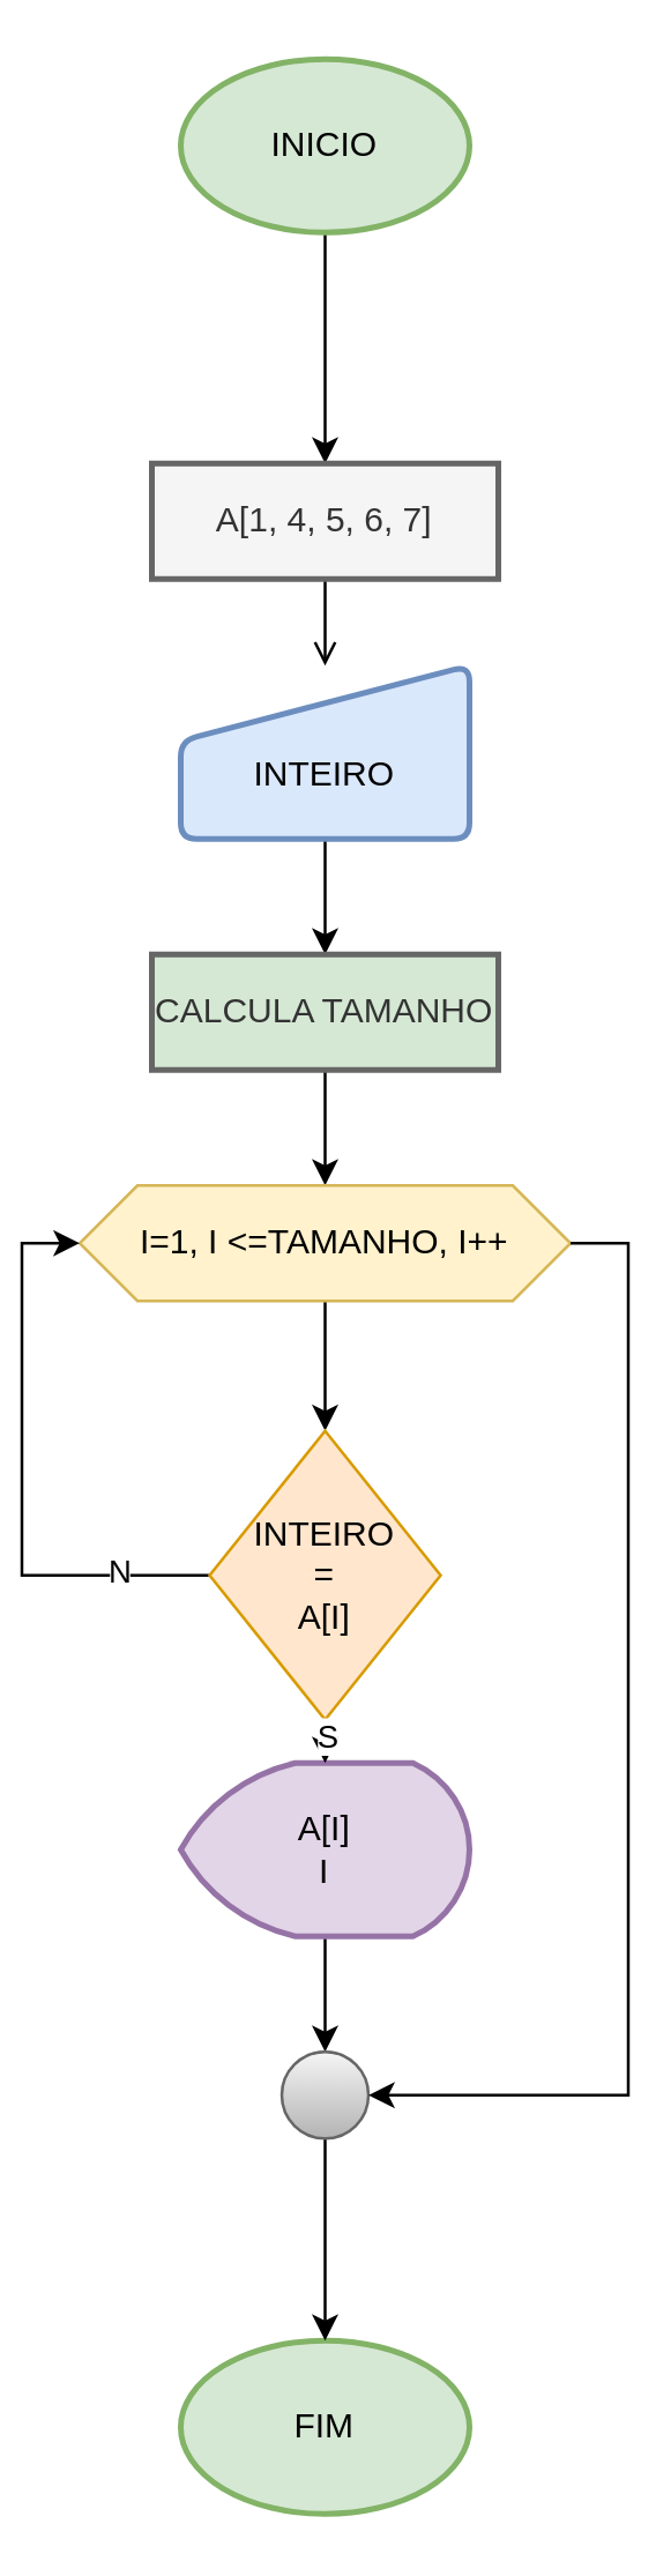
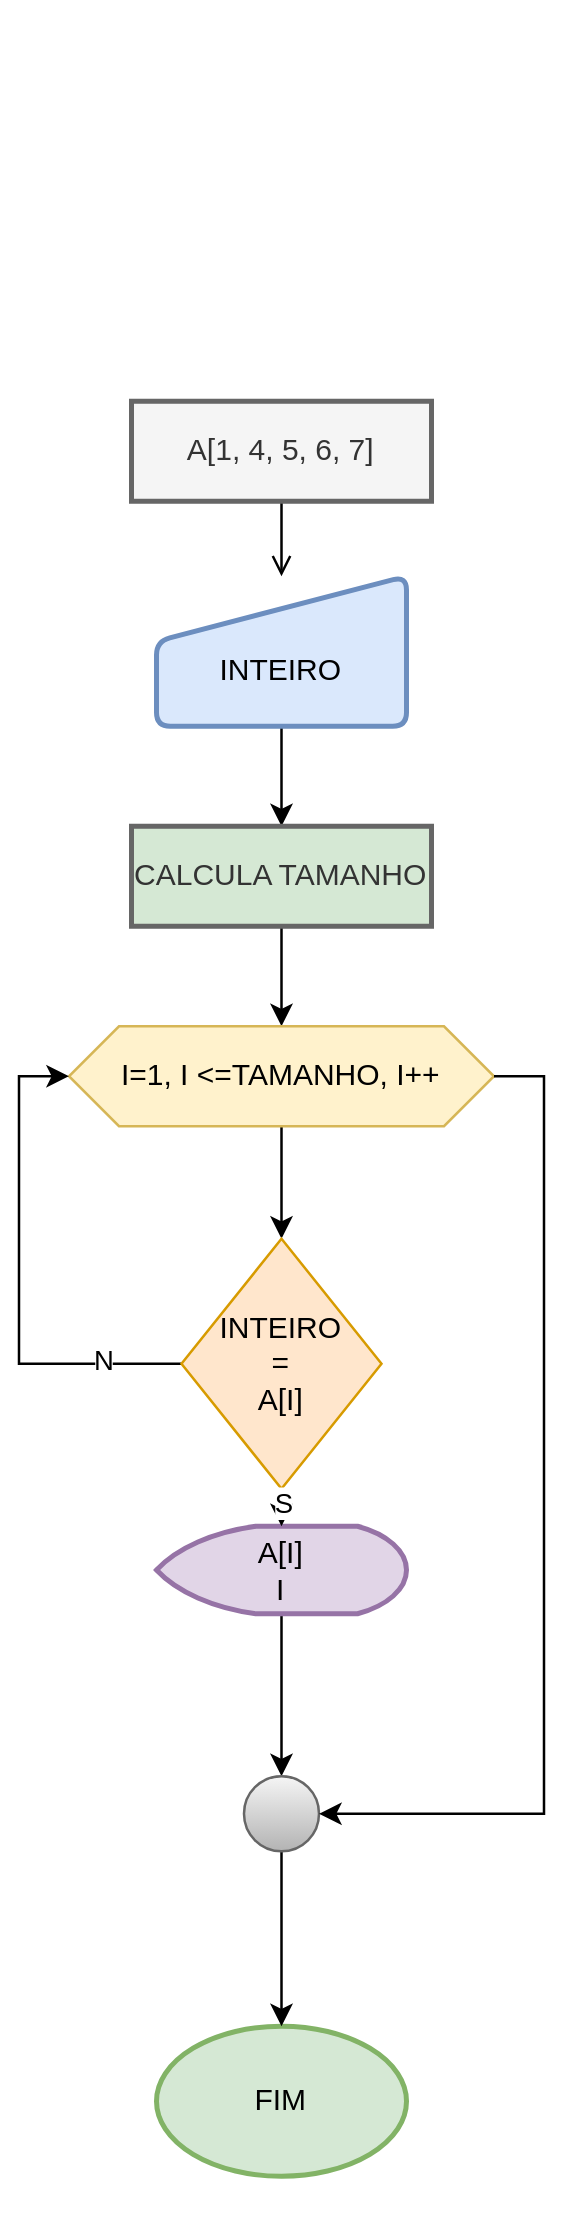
  <mxCell id="0" />
  <mxCell id="1" parent="0" />
- <mxCell id="2" value="" style="edgeStyle=orthogonalEdgeStyle;rounded=0;orthogonalLoop=1;jettySize=auto;html=1;" edge="1" parent="1" source="3" target="6"><mxGeometry relative="1" as="geometry" /></mxCell>
- <mxCell id="3" value="INICIO" style="strokeWidth=2;html=1;shape=mxgraph.flowchart.start_1;whiteSpace=wrap;fillColor=#d5e8d4;strokeColor=#82b366;" vertex="1" parent="1"><mxGeometry x="55" y="20" width="100" height="60" as="geometry" /></mxCell>
  <mxCell id="4" value="FIM" style="strokeWidth=2;html=1;shape=mxgraph.flowchart.start_1;whiteSpace=wrap;fillColor=#d5e8d4;strokeColor=#82b366;" vertex="1" parent="1"><mxGeometry x="55" y="810" width="100" height="60" as="geometry" /></mxCell>
  <mxCell id="5" value="" style="edgeStyle=orthogonalEdgeStyle;rounded=0;orthogonalLoop=1;jettySize=auto;html=1;endArrow=open;" edge="1" parent="1" source="6" target="8"><mxGeometry relative="1" as="geometry" /></mxCell>
  <mxCell id="6" value="A[1, 4, 5, 6, 7]" style="whiteSpace=wrap;html=1;fillColor=#f5f5f5;strokeColor=#666666;strokeWidth=2;fontColor=#333333;" vertex="1" parent="1"><mxGeometry x="45" y="160" width="120" height="40" as="geometry" /></mxCell>
  <mxCell id="7" value="" style="edgeStyle=orthogonalEdgeStyle;rounded=0;orthogonalLoop=1;jettySize=auto;html=1;" edge="1" parent="1" source="8" target="10"><mxGeometry relative="1" as="geometry" /></mxCell>
  <mxCell id="8" value="&lt;div&gt;&lt;br&gt;&lt;/div&gt;INTEIRO" style="html=1;strokeWidth=2;shape=manualInput;whiteSpace=wrap;rounded=1;size=26;arcSize=11;fillColor=#dae8fc;strokeColor=#6c8ebf;" vertex="1" parent="1"><mxGeometry x="55" y="230" width="100" height="60" as="geometry" /></mxCell>
  <mxCell id="9" value="" style="edgeStyle=orthogonalEdgeStyle;rounded=0;orthogonalLoop=1;jettySize=auto;html=1;" edge="1" parent="1" source="10" target="12"><mxGeometry relative="1" as="geometry" /></mxCell>
  <mxCell id="10" value="CALCULA TAMANHO" style="whiteSpace=wrap;html=1;fillColor=#d5e8d4;strokeColor=#666666;strokeWidth=2;fontColor=#333333;" vertex="1" parent="1"><mxGeometry x="45" y="330" width="120" height="40" as="geometry" /></mxCell>
  <mxCell id="11" value="" style="edgeStyle=orthogonalEdgeStyle;rounded=0;orthogonalLoop=1;jettySize=auto;html=1;" edge="1" parent="1" source="12" target="15"><mxGeometry relative="1" as="geometry" /></mxCell>
  <mxCell id="12" value="I=1, I &amp;lt;=TAMANHO, I++" style="shape=hexagon;perimeter=hexagonPerimeter2;whiteSpace=wrap;html=1;fixedSize=1;fillColor=#fff2cc;strokeColor=#d6b656;" vertex="1" parent="1"><mxGeometry x="20" y="410" width="170" height="40" as="geometry" /></mxCell>
  <mxCell id="13" style="edgeStyle=orthogonalEdgeStyle;rounded=0;orthogonalLoop=1;jettySize=auto;html=1;exitX=0;exitY=0.5;exitDx=0;exitDy=0;entryX=0;entryY=0.5;entryDx=0;entryDy=0;" edge="1" parent="1" source="15" target="12"><mxGeometry relative="1" as="geometry" /></mxCell>
  <mxCell id="14" value="N" style="edgeLabel;html=1;align=center;verticalAlign=middle;resizable=0;points=[];" vertex="1" connectable="0" parent="13"><mxGeometry x="-0.676" y="-2" relative="1" as="geometry"><mxPoint as="offset" /></mxGeometry></mxCell>
  <mxCell id="15" value="INTEIRO&lt;div&gt;=&lt;/div&gt;&lt;div&gt;A[I]&lt;/div&gt;" style="rhombus;whiteSpace=wrap;html=1;fillColor=#ffe6cc;strokeColor=#d79b00;" vertex="1" parent="1"><mxGeometry x="65" y="495" width="80" height="100" as="geometry" /></mxCell>
  <mxCell id="16" value="" style="edgeStyle=orthogonalEdgeStyle;rounded=0;orthogonalLoop=1;jettySize=auto;html=1;" edge="1" parent="1" source="17" target="21"><mxGeometry relative="1" as="geometry" /></mxCell>
- <mxCell id="17" value="A[I]&lt;div&gt;I&lt;/div&gt;" style="strokeWidth=2;html=1;shape=mxgraph.flowchart.display;whiteSpace=wrap;fillColor=#e1d5e7;strokeColor=#9673a6;" vertex="1" parent="1"><mxGeometry x="55" y="610" width="100" height="60" as="geometry" /></mxCell>
+ <mxCell id="17" value="A[I]&lt;div&gt;I&lt;/div&gt;" style="strokeWidth=2;html=1;shape=mxgraph.flowchart.display;whiteSpace=wrap;fillColor=#e1d5e7;strokeColor=#9673a6;" vertex="1" parent="1"><mxGeometry x="55" y="610" width="100" height="35" as="geometry" /></mxCell>
  <mxCell id="18" style="edgeStyle=orthogonalEdgeStyle;rounded=0;orthogonalLoop=1;jettySize=auto;html=1;exitX=0.5;exitY=1;exitDx=0;exitDy=0;entryX=0.5;entryY=0;entryDx=0;entryDy=0;entryPerimeter=0;" edge="1" parent="1" source="15" target="17"><mxGeometry relative="1" as="geometry" /></mxCell>
  <mxCell id="19" value="S" style="edgeLabel;html=1;align=center;verticalAlign=middle;resizable=0;points=[];" vertex="1" connectable="0" parent="18"><mxGeometry x="-0.291" relative="1" as="geometry"><mxPoint as="offset" /></mxGeometry></mxCell>
  <mxCell id="20" value="" style="edgeStyle=orthogonalEdgeStyle;rounded=0;orthogonalLoop=1;jettySize=auto;html=1;" edge="1" parent="1" source="21" target="4"><mxGeometry relative="1" as="geometry" /></mxCell>
  <mxCell id="21" value="" style="verticalLabelPosition=bottom;verticalAlign=top;html=1;shape=mxgraph.flowchart.on-page_reference;fillColor=#f5f5f5;gradientColor=#b3b3b3;strokeColor=#666666;" vertex="1" parent="1"><mxGeometry x="90" y="710" width="30" height="30" as="geometry" /></mxCell>
  <mxCell id="22" style="edgeStyle=orthogonalEdgeStyle;rounded=0;orthogonalLoop=1;jettySize=auto;html=1;exitX=1;exitY=0.5;exitDx=0;exitDy=0;entryX=1;entryY=0.5;entryDx=0;entryDy=0;entryPerimeter=0;" edge="1" parent="1" source="12" target="21"><mxGeometry relative="1" as="geometry" /></mxCell>
